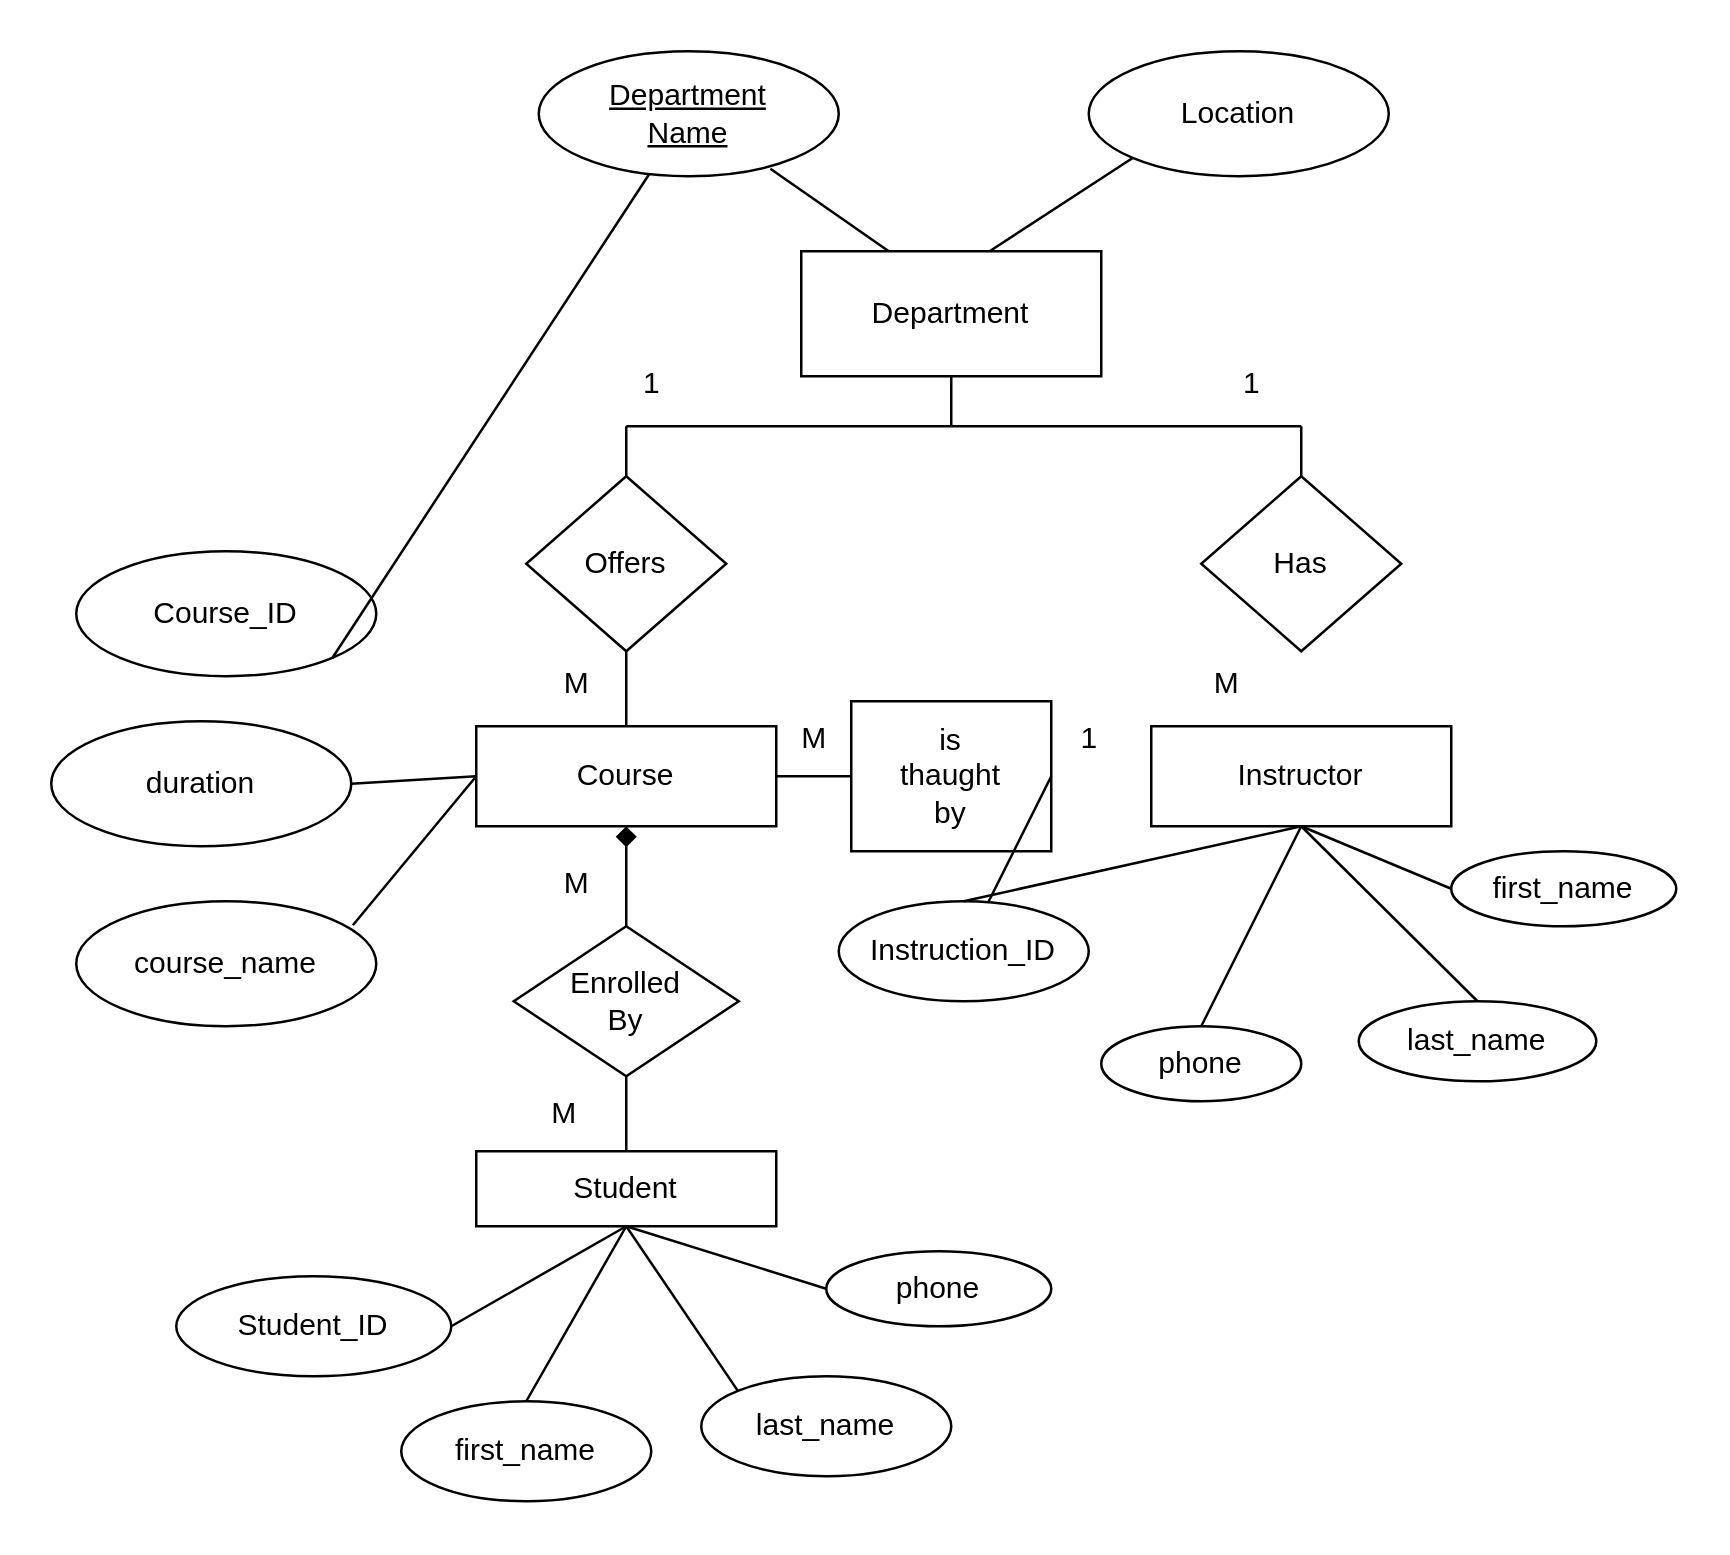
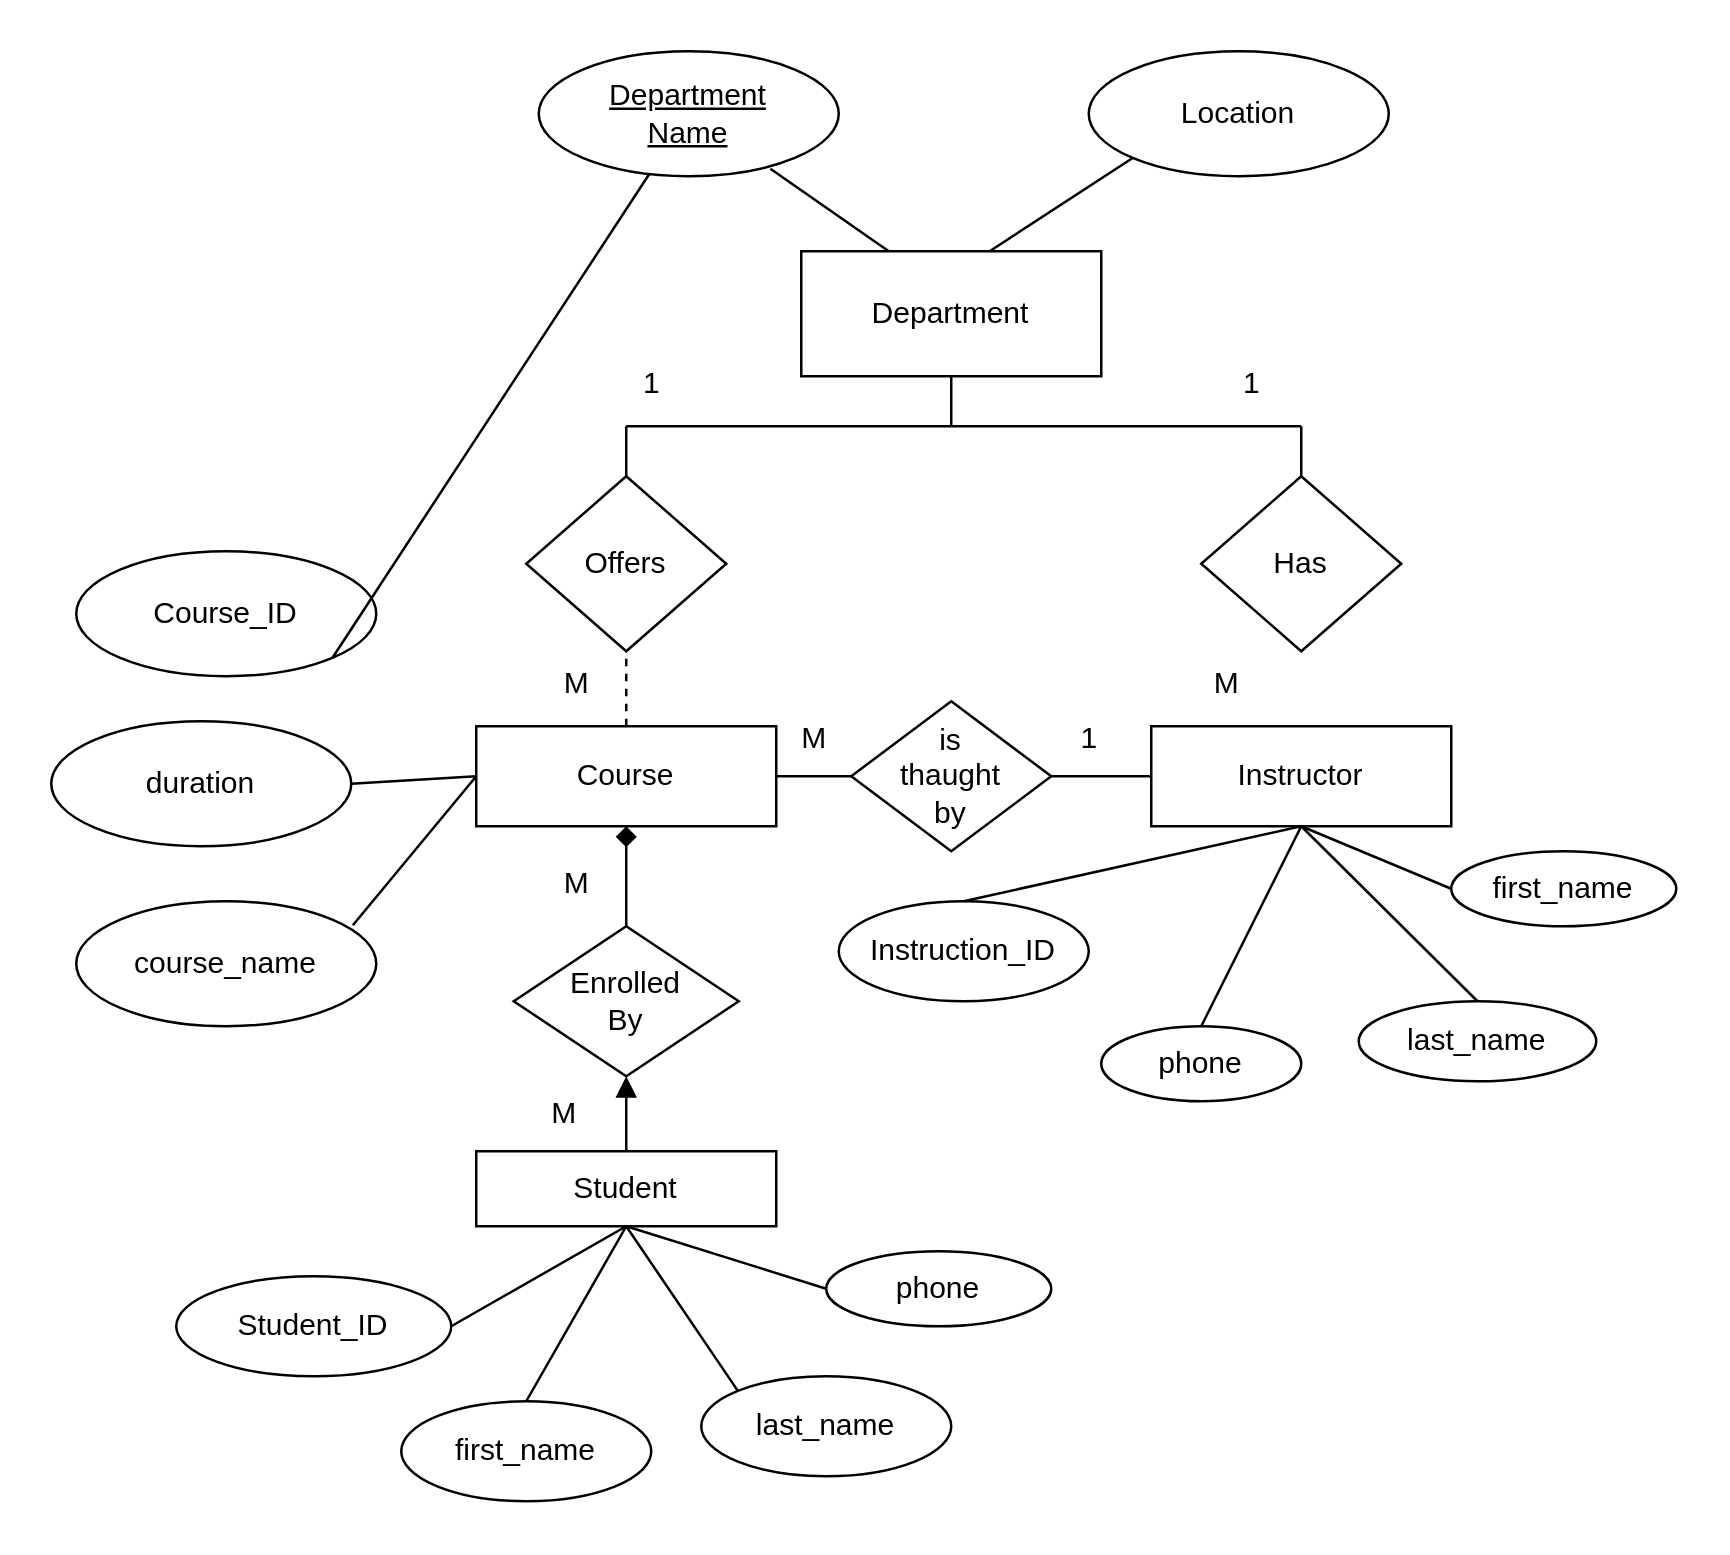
  <mxCell id="0" />
  <mxCell id="1" parent="0" />
  <mxCell id="2" value="Department" style="rounded=0;whiteSpace=wrap;html=1;" vertex="1" parent="1"><mxGeometry x="320" y="100" width="120" height="50" as="geometry" /></mxCell>
  <mxCell id="3" value="&lt;u&gt;Department&lt;br&gt;Name&lt;/u&gt;" style="ellipse;whiteSpace=wrap;html=1;" vertex="1" parent="1"><mxGeometry x="215" y="20" width="120" height="50" as="geometry" /></mxCell>
  <mxCell id="4" value="Location" style="ellipse;whiteSpace=wrap;html=1;" vertex="1" parent="1"><mxGeometry x="435" y="20" width="120" height="50" as="geometry" /></mxCell>
  <mxCell id="5" value="" style="endArrow=none;html=1;rounded=0;entryX=0;entryY=1;entryDx=0;entryDy=0;exitX=0.628;exitY=0;exitDx=0;exitDy=0;exitPerimeter=0;" edge="1" parent="1" source="2" target="4"><mxGeometry width="50" height="50" relative="1" as="geometry"><mxPoint x="400" y="111.42" as="sourcePoint" /><mxPoint x="463.84" y="40" as="targetPoint" /><Array as="points" /></mxGeometry></mxCell>
  <mxCell id="6" value="" style="endArrow=none;html=1;rounded=0;entryX=0.772;entryY=0.94;entryDx=0;entryDy=0;entryPerimeter=0;" edge="1" parent="1" target="3"><mxGeometry width="50" height="50" relative="1" as="geometry"><mxPoint x="355" y="100" as="sourcePoint" /><mxPoint x="290" y="50" as="targetPoint" /></mxGeometry></mxCell>
  <mxCell id="7" value="Offers" style="rhombus;whiteSpace=wrap;html=1;" vertex="1" parent="1"><mxGeometry x="210" y="190" width="80" height="70" as="geometry" /></mxCell>
  <mxCell id="8" value="Has" style="rhombus;whiteSpace=wrap;html=1;" vertex="1" parent="1"><mxGeometry x="480" y="190" width="80" height="70" as="geometry" /></mxCell>
  <mxCell id="9" value="Course" style="rounded=0;whiteSpace=wrap;html=1;" vertex="1" parent="1"><mxGeometry x="190" y="290" width="120" height="40" as="geometry" /></mxCell>
  <mxCell id="10" value="Instructor" style="rounded=0;whiteSpace=wrap;html=1;" vertex="1" parent="1"><mxGeometry x="460" y="290" width="120" height="40" as="geometry" /></mxCell>
- <mxCell id="11" value="is&lt;br&gt;thaught&lt;br&gt;by" style="whiteSpace=wrap;html=1;rounded=0;" vertex="1" parent="1"><mxGeometry x="340" y="280" width="80" height="60" as="geometry" /></mxCell>
+ <mxCell id="11" value="is&lt;br&gt;thaught&lt;br&gt;by" style="rhombus;whiteSpace=wrap;html=1;" vertex="1" parent="1"><mxGeometry x="340" y="280" width="80" height="60" as="geometry" /></mxCell>
  <mxCell id="12" value="" style="endArrow=none;html=1;rounded=0;entryX=0;entryY=0.5;entryDx=0;entryDy=0;" edge="1" parent="1" target="11"><mxGeometry width="50" height="50" relative="1" as="geometry"><mxPoint x="310" y="310" as="sourcePoint" /><mxPoint x="360" y="260" as="targetPoint" /></mxGeometry></mxCell>
- <mxCell id="13" value="" style="endArrow=none;html=1;rounded=0;exitX=1;exitY=0.5;exitDx=0;exitDy=0;" edge="1" parent="1" source="11" target="32"><mxGeometry width="50" height="50" relative="1" as="geometry"><mxPoint x="360" y="230" as="sourcePoint" /><mxPoint x="410" y="180" as="targetPoint" /></mxGeometry></mxCell>
+ <mxCell id="13" value="" style="endArrow=none;html=1;rounded=0;entryX=0;entryY=0.5;entryDx=0;entryDy=0;exitX=1;exitY=0.5;exitDx=0;exitDy=0;" edge="1" parent="1" source="11" target="10"><mxGeometry width="50" height="50" relative="1" as="geometry"><mxPoint x="360" y="230" as="sourcePoint" /><mxPoint x="410" y="180" as="targetPoint" /></mxGeometry></mxCell>
  <mxCell id="14" value="" style="endArrow=none;html=1;rounded=0;" edge="1" parent="1"><mxGeometry width="50" height="50" relative="1" as="geometry"><mxPoint x="380" y="170" as="sourcePoint" /><mxPoint x="380" y="150" as="targetPoint" /></mxGeometry></mxCell>
  <mxCell id="15" value="" style="endArrow=none;html=1;rounded=0;" edge="1" parent="1"><mxGeometry width="50" height="50" relative="1" as="geometry"><mxPoint x="250" y="170" as="sourcePoint" /><mxPoint x="380" y="170" as="targetPoint" /></mxGeometry></mxCell>
  <mxCell id="16" value="" style="endArrow=none;html=1;rounded=0;" edge="1" parent="1"><mxGeometry width="50" height="50" relative="1" as="geometry"><mxPoint x="380" y="170" as="sourcePoint" /><mxPoint x="520" y="170" as="targetPoint" /></mxGeometry></mxCell>
  <mxCell id="17" value="" style="endArrow=none;html=1;rounded=0;exitX=0.5;exitY=0;exitDx=0;exitDy=0;" edge="1" parent="1" source="7"><mxGeometry width="50" height="50" relative="1" as="geometry"><mxPoint x="350" y="270" as="sourcePoint" /><mxPoint x="250" y="170" as="targetPoint" /></mxGeometry></mxCell>
  <mxCell id="18" value="" style="endArrow=none;html=1;rounded=0;exitX=0.5;exitY=0;exitDx=0;exitDy=0;" edge="1" parent="1" source="8"><mxGeometry width="50" height="50" relative="1" as="geometry"><mxPoint x="350" y="270" as="sourcePoint" /><mxPoint x="520" y="170" as="targetPoint" /></mxGeometry></mxCell>
  <mxCell id="19" value="1" style="text;html=1;align=center;verticalAlign=middle;resizable=0;points=[];autosize=1;strokeColor=none;fillColor=none;" vertex="1" parent="1"><mxGeometry x="245" y="138" width="30" height="30" as="geometry" /></mxCell>
  <mxCell id="20" value="1" style="text;html=1;align=center;verticalAlign=middle;resizable=0;points=[];autosize=1;strokeColor=none;fillColor=none;" vertex="1" parent="1"><mxGeometry x="485" y="138" width="30" height="30" as="geometry" /></mxCell>
- <mxCell id="21" value="" style="endArrow=none;html=1;rounded=0;exitX=0.5;exitY=0;exitDx=0;exitDy=0;entryX=0.5;entryY=1;entryDx=0;entryDy=0;" edge="1" parent="1" source="9" target="7"><mxGeometry width="50" height="50" relative="1" as="geometry"><mxPoint x="350" y="270" as="sourcePoint" /><mxPoint x="400" y="220" as="targetPoint" /></mxGeometry></mxCell>
+ <mxCell id="21" value="" style="endArrow=none;html=1;rounded=0;exitX=0.5;exitY=0;exitDx=0;exitDy=0;entryX=0.5;entryY=1;entryDx=0;entryDy=0;dashed=1;" edge="1" parent="1" source="9" target="7"><mxGeometry width="50" height="50" relative="1" as="geometry"><mxPoint x="350" y="270" as="sourcePoint" /><mxPoint x="400" y="220" as="targetPoint" /></mxGeometry></mxCell>
  <mxCell id="22" value="M" style="text;html=1;align=center;verticalAlign=middle;resizable=0;points=[];autosize=1;strokeColor=none;fillColor=none;" vertex="1" parent="1"><mxGeometry x="215" y="258" width="30" height="30" as="geometry" /></mxCell>
  <mxCell id="23" value="M" style="text;html=1;align=center;verticalAlign=middle;resizable=0;points=[];autosize=1;strokeColor=none;fillColor=none;" vertex="1" parent="1"><mxGeometry x="475" y="258" width="30" height="30" as="geometry" /></mxCell>
  <mxCell id="24" value="M" style="text;html=1;align=center;verticalAlign=middle;resizable=0;points=[];autosize=1;strokeColor=none;fillColor=none;" vertex="1" parent="1"><mxGeometry x="310" y="280" width="30" height="30" as="geometry" /></mxCell>
  <mxCell id="25" value="1" style="text;html=1;align=center;verticalAlign=middle;resizable=0;points=[];autosize=1;strokeColor=none;fillColor=none;" vertex="1" parent="1"><mxGeometry x="420" y="280" width="30" height="30" as="geometry" /></mxCell>
  <mxCell id="26" value="Enrolled&lt;br&gt;By" style="rhombus;whiteSpace=wrap;html=1;" vertex="1" parent="1"><mxGeometry x="205" y="370" width="90" height="60" as="geometry" /></mxCell>
  <mxCell id="27" value="" style="endArrow=diamond;html=1;rounded=0;entryX=0.5;entryY=1;entryDx=0;entryDy=0;" edge="1" parent="1" source="26" target="9"><mxGeometry width="50" height="50" relative="1" as="geometry"><mxPoint x="250" y="360" as="sourcePoint" /><mxPoint x="400" y="220" as="targetPoint" /></mxGeometry></mxCell>
  <mxCell id="28" value="Student" style="rounded=0;whiteSpace=wrap;html=1;" vertex="1" parent="1"><mxGeometry x="190" y="460" width="120" height="30" as="geometry" /></mxCell>
- <mxCell id="29" value="" style="endArrow=none;html=1;rounded=0;exitX=0.5;exitY=0;exitDx=0;exitDy=0;entryX=0.5;entryY=1;entryDx=0;entryDy=0;" edge="1" parent="1" source="28" target="26"><mxGeometry width="50" height="50" relative="1" as="geometry"><mxPoint x="360" y="350" as="sourcePoint" /><mxPoint x="410" y="300" as="targetPoint" /></mxGeometry></mxCell>
+ <mxCell id="29" value="" style="endArrow=block;html=1;rounded=0;exitX=0.5;exitY=0;exitDx=0;exitDy=0;entryX=0.5;entryY=1;entryDx=0;entryDy=0;" edge="1" parent="1" source="28" target="26"><mxGeometry width="50" height="50" relative="1" as="geometry"><mxPoint x="360" y="350" as="sourcePoint" /><mxPoint x="410" y="300" as="targetPoint" /></mxGeometry></mxCell>
  <mxCell id="30" value="M" style="text;html=1;align=center;verticalAlign=middle;resizable=0;points=[];autosize=1;strokeColor=none;fillColor=none;" vertex="1" parent="1"><mxGeometry x="215" y="338" width="30" height="30" as="geometry" /></mxCell>
  <mxCell id="31" value="M" style="text;html=1;align=center;verticalAlign=middle;resizable=0;points=[];autosize=1;strokeColor=none;fillColor=none;" vertex="1" parent="1"><mxGeometry x="210" y="430" width="30" height="30" as="geometry" /></mxCell>
  <mxCell id="32" value="Instruction_ID" style="ellipse;whiteSpace=wrap;html=1;" vertex="1" parent="1"><mxGeometry x="335" y="360" width="100" height="40" as="geometry" /></mxCell>
  <mxCell id="33" value="phone" style="ellipse;whiteSpace=wrap;html=1;" vertex="1" parent="1"><mxGeometry x="440" y="410" width="80" height="30" as="geometry" /></mxCell>
  <mxCell id="34" value="last_name" style="ellipse;whiteSpace=wrap;html=1;" vertex="1" parent="1"><mxGeometry x="543" y="400" width="95" height="32" as="geometry" /></mxCell>
  <mxCell id="35" value="first_name" style="ellipse;whiteSpace=wrap;html=1;" vertex="1" parent="1"><mxGeometry x="580" y="340" width="90" height="30" as="geometry" /></mxCell>
  <mxCell id="36" value="" style="endArrow=none;html=1;rounded=0;exitX=0.5;exitY=0;exitDx=0;exitDy=0;entryX=0.5;entryY=1;entryDx=0;entryDy=0;" edge="1" parent="1" source="32" target="10"><mxGeometry width="50" height="50" relative="1" as="geometry"><mxPoint x="480" y="350" as="sourcePoint" /><mxPoint x="530" y="300" as="targetPoint" /></mxGeometry></mxCell>
  <mxCell id="37" value="" style="endArrow=none;html=1;rounded=0;exitX=0.5;exitY=0;exitDx=0;exitDy=0;" edge="1" parent="1" source="33"><mxGeometry width="50" height="50" relative="1" as="geometry"><mxPoint x="480" y="350" as="sourcePoint" /><mxPoint x="520" y="330" as="targetPoint" /></mxGeometry></mxCell>
  <mxCell id="38" value="" style="endArrow=none;html=1;rounded=0;entryX=0.5;entryY=0;entryDx=0;entryDy=0;exitX=0.5;exitY=1;exitDx=0;exitDy=0;" edge="1" parent="1" source="10" target="34"><mxGeometry width="50" height="50" relative="1" as="geometry"><mxPoint x="480" y="350" as="sourcePoint" /><mxPoint x="530" y="300" as="targetPoint" /></mxGeometry></mxCell>
  <mxCell id="39" value="" style="endArrow=none;html=1;rounded=0;entryX=0;entryY=0.5;entryDx=0;entryDy=0;" edge="1" parent="1" target="35"><mxGeometry width="50" height="50" relative="1" as="geometry"><mxPoint x="520" y="330" as="sourcePoint" /><mxPoint x="530" y="300" as="targetPoint" /></mxGeometry></mxCell>
  <mxCell id="40" value="phone" style="ellipse;whiteSpace=wrap;html=1;" vertex="1" parent="1"><mxGeometry x="330" y="500" width="90" height="30" as="geometry" /></mxCell>
  <mxCell id="41" value="last_name" style="ellipse;whiteSpace=wrap;html=1;" vertex="1" parent="1"><mxGeometry x="280" y="550" width="100" height="40" as="geometry" /></mxCell>
  <mxCell id="42" value="first_name" style="ellipse;whiteSpace=wrap;html=1;" vertex="1" parent="1"><mxGeometry x="160" y="560" width="100" height="40" as="geometry" /></mxCell>
  <mxCell id="43" value="Student_ID" style="ellipse;whiteSpace=wrap;html=1;" vertex="1" parent="1"><mxGeometry x="70" y="510" width="110" height="40" as="geometry" /></mxCell>
  <mxCell id="44" value="" style="endArrow=none;html=1;rounded=0;exitX=1;exitY=0.5;exitDx=0;exitDy=0;entryX=0.5;entryY=1;entryDx=0;entryDy=0;" edge="1" parent="1" source="43" target="28"><mxGeometry width="50" height="50" relative="1" as="geometry"><mxPoint x="300" y="420" as="sourcePoint" /><mxPoint x="350" y="370" as="targetPoint" /></mxGeometry></mxCell>
  <mxCell id="45" value="" style="endArrow=none;html=1;rounded=0;exitX=0.5;exitY=0;exitDx=0;exitDy=0;" edge="1" parent="1" source="42"><mxGeometry width="50" height="50" relative="1" as="geometry"><mxPoint x="300" y="420" as="sourcePoint" /><mxPoint x="250" y="490" as="targetPoint" /></mxGeometry></mxCell>
  <mxCell id="46" value="" style="endArrow=none;html=1;rounded=0;exitX=0;exitY=0;exitDx=0;exitDy=0;entryX=0.5;entryY=1;entryDx=0;entryDy=0;" edge="1" parent="1" source="41" target="28"><mxGeometry width="50" height="50" relative="1" as="geometry"><mxPoint x="300" y="420" as="sourcePoint" /><mxPoint x="350" y="370" as="targetPoint" /></mxGeometry></mxCell>
  <mxCell id="47" value="" style="endArrow=none;html=1;rounded=0;exitX=0;exitY=0.5;exitDx=0;exitDy=0;entryX=0.5;entryY=1;entryDx=0;entryDy=0;" edge="1" parent="1" source="40" target="28"><mxGeometry width="50" height="50" relative="1" as="geometry"><mxPoint x="300" y="420" as="sourcePoint" /><mxPoint x="350" y="370" as="targetPoint" /></mxGeometry></mxCell>
  <mxCell id="48" value="Course_ID" style="ellipse;whiteSpace=wrap;html=1;" vertex="1" parent="1"><mxGeometry x="30" y="220" width="120" height="50" as="geometry" /></mxCell>
  <mxCell id="49" value="duration" style="ellipse;whiteSpace=wrap;html=1;" vertex="1" parent="1"><mxGeometry x="20" y="288" width="120" height="50" as="geometry" /></mxCell>
  <mxCell id="50" value="course_name" style="ellipse;whiteSpace=wrap;html=1;" vertex="1" parent="1"><mxGeometry x="30" y="360" width="120" height="50" as="geometry" /></mxCell>
  <mxCell id="51" value="" style="endArrow=none;html=1;rounded=0;exitX=1;exitY=1;exitDx=0;exitDy=0;" edge="1" parent="1" source="48" target="3"><mxGeometry width="50" height="50" relative="1" as="geometry"><mxPoint x="150" y="400" as="sourcePoint" /><mxPoint x="200" y="350" as="targetPoint" /></mxGeometry></mxCell>
  <mxCell id="52" value="" style="endArrow=none;html=1;rounded=0;exitX=1;exitY=0.5;exitDx=0;exitDy=0;entryX=0;entryY=0.5;entryDx=0;entryDy=0;" edge="1" parent="1" source="49" target="9"><mxGeometry width="50" height="50" relative="1" as="geometry"><mxPoint x="150" y="400" as="sourcePoint" /><mxPoint x="200" y="350" as="targetPoint" /></mxGeometry></mxCell>
  <mxCell id="53" value="" style="endArrow=none;html=1;rounded=0;exitX=0.922;exitY=0.192;exitDx=0;exitDy=0;exitPerimeter=0;" edge="1" parent="1" source="50"><mxGeometry width="50" height="50" relative="1" as="geometry"><mxPoint x="150" y="400" as="sourcePoint" /><mxPoint x="190" y="310" as="targetPoint" /></mxGeometry></mxCell>
